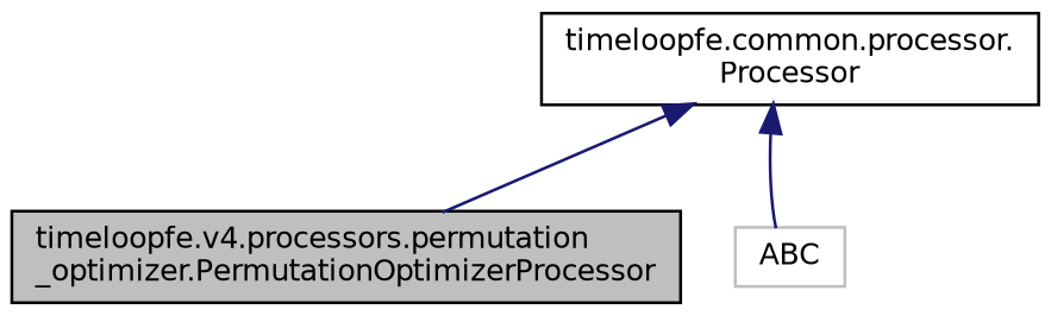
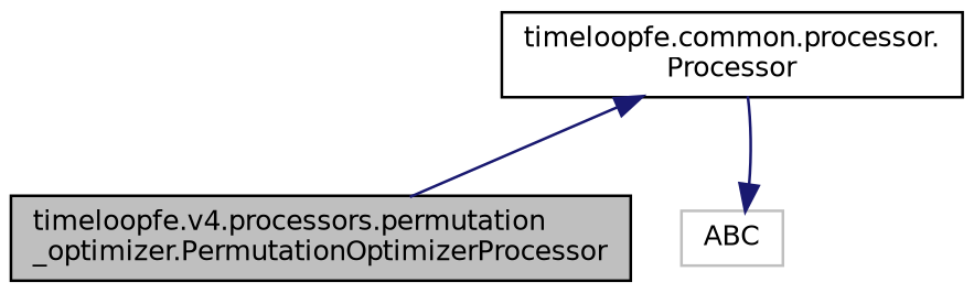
  digraph {
    node [color=black fillcolor=white fontname=Helvetica fontsize=10 shape=record style=filled]
    edge [color=midnightblue dir=back fontname=Helvetica fontsize=10 labelfontname=Helvetica labelfontsize=10 style=solid]
    n1 [fillcolor=grey75 fontcolor=black height=0.2 label="timeloopfe.v4.processors.permutation\l_optimizer.PermutationOptimizerProcessor" width=0.4]
    n2 [height=0.2 label="timeloopfe.common.processor.\lProcessor" width=0.4]
    n3 [color=grey75 height=0.2 label=ABC width=0.4]
    n2 -> n1
-   n2 -> n3
+   n3 -> n2
  }
